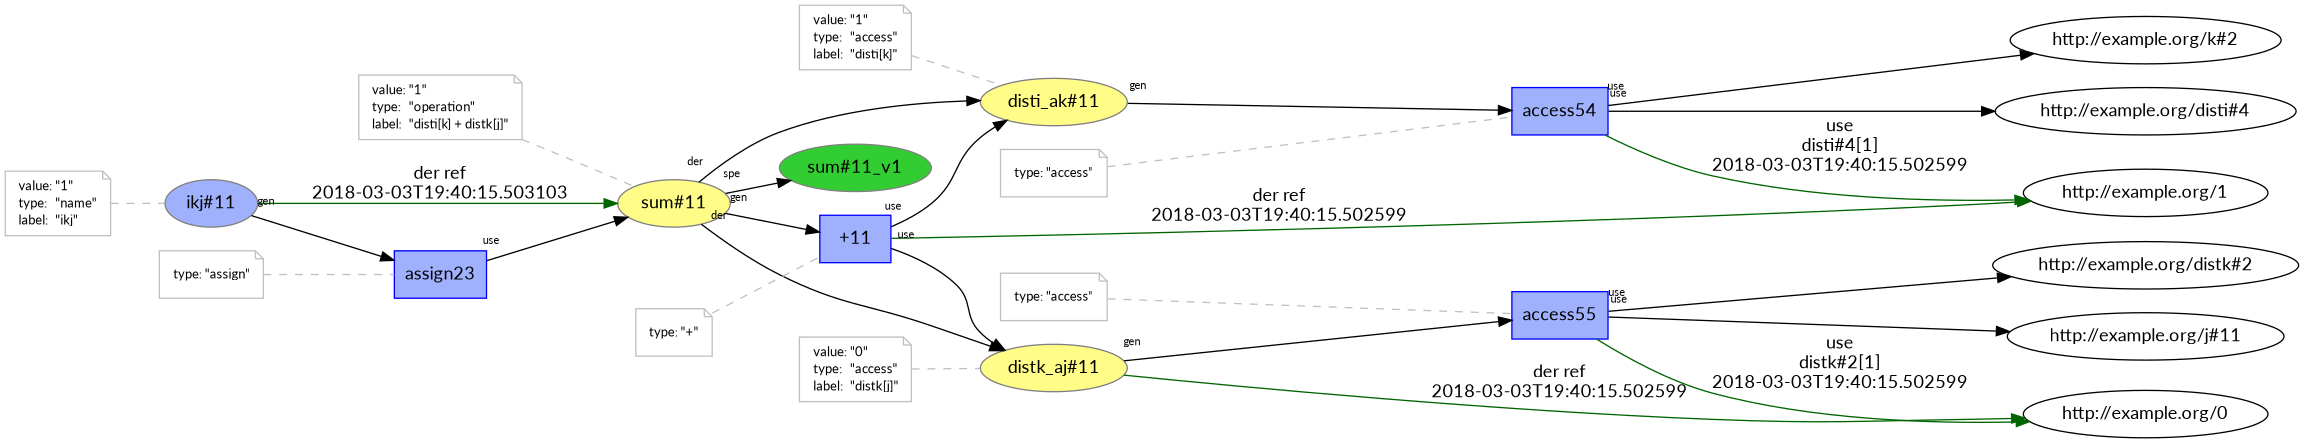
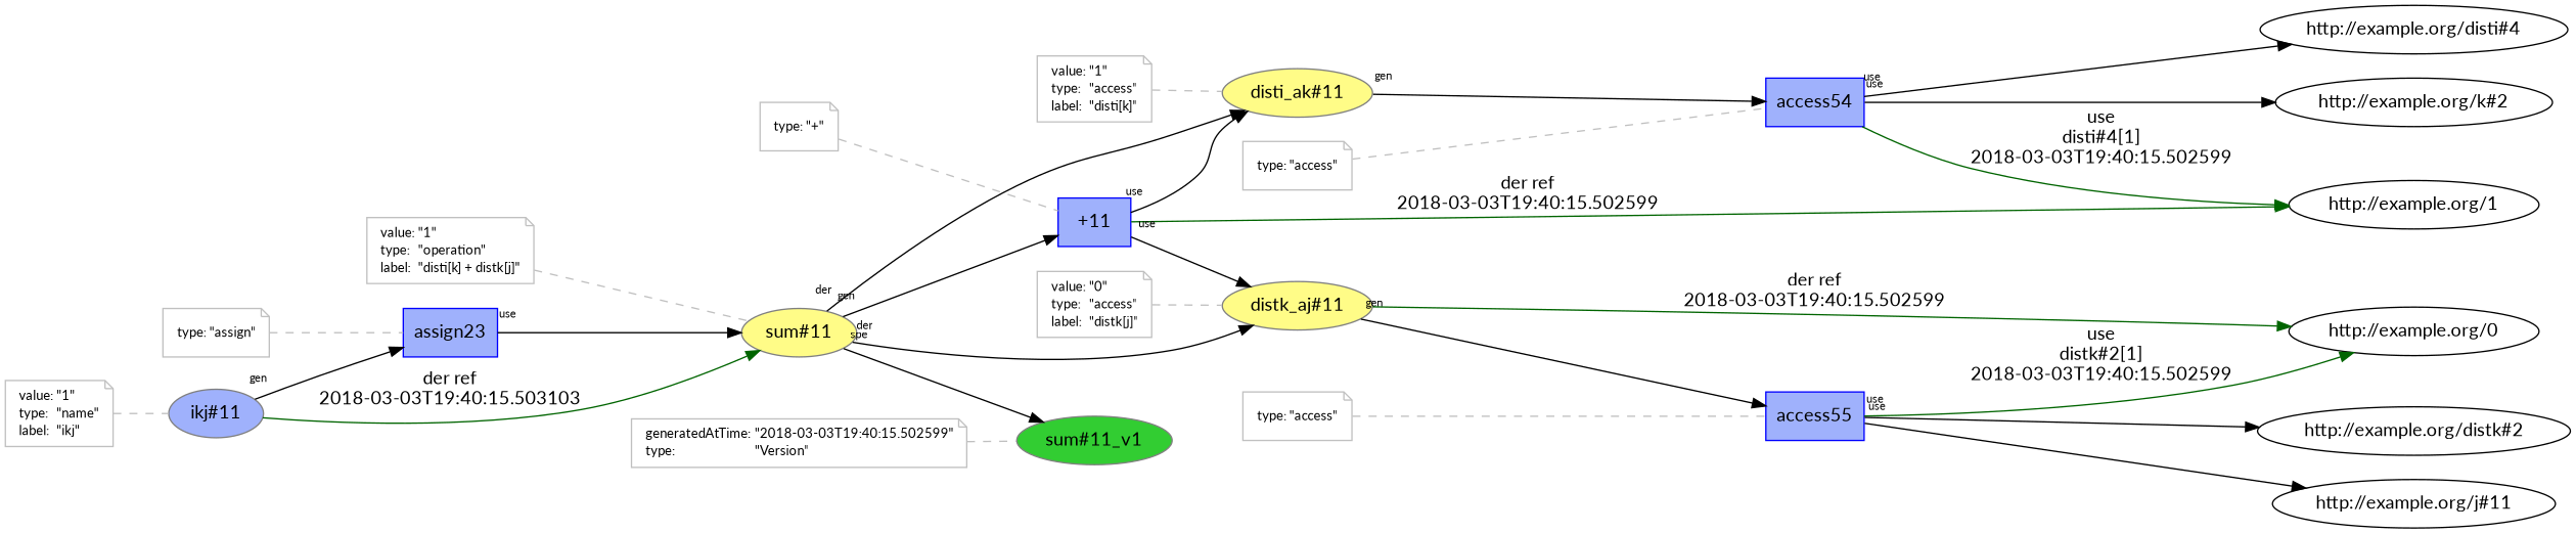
  digraph {
    fontname=Lato
    rankdir=LR
    node [color=gray fontname=Lato]
    edge [fontname=Lato labelangle=60.0 labeldistance=1.5 labelfontsize=8 rotation=20]
    n1 [color="#808080" fillcolor="#FFFC87" label="disti_ak#11" style=filled]
    n2 [color="#0000FF" fillcolor="#9FB1FC" label=access54 shape=polygon sides=4 style=filled]
    "http://example.org/1" [color=""]
    "http://example.org/disti#4" [color=""]
    "http://example.org/k#2" [color=""]
    n6 [fontcolor=black fontsize=10 label=<<TABLE cellpadding="0" border="0"> 	<TR> 	    <TD align="left">value:</TD> 	    <TD align="left">&quot;1&quot;</TD> 	</TR> 	<TR> 	    <TD align="left">type:</TD> 	    <TD align="left">&quot;access&quot;</TD> 	</TR> 	<TR> 	    <TD align="left">label:</TD> 	    <TD align="left">&quot;disti[k]&quot;</TD> 	</TR> </TABLE>> shape=note]
    n7 [fontcolor=black fontsize=10 label=<<TABLE cellpadding="0" border="0"> 	<TR> 	    <TD align="left">type:</TD> 	    <TD align="left">&quot;access&quot;</TD> 	</TR> </TABLE>> shape=note]
    n8 [color="#808080" fillcolor="#FFFC87" label="distk_aj#11" style=filled]
    n9 [color="#0000FF" fillcolor="#9FB1FC" label=access55 shape=polygon sides=4 style=filled]
    "http://example.org/0" [color=""]
    "http://example.org/distk#2" [color=""]
    "http://example.org/j#11" [color=""]
    n13 [fontcolor=black fontsize=10 label=<<TABLE cellpadding="0" border="0"> 	<TR> 	    <TD align="left">value:</TD> 	    <TD align="left">&quot;0&quot;</TD> 	</TR> 	<TR> 	    <TD align="left">type:</TD> 	    <TD align="left">&quot;access&quot;</TD> 	</TR> 	<TR> 	    <TD align="left">label:</TD> 	    <TD align="left">&quot;distk[j]&quot;</TD> 	</TR> </TABLE>> shape=note]
    n14 [fontcolor=black fontsize=10 label=<<TABLE cellpadding="0" border="0"> 	<TR> 	    <TD align="left">type:</TD> 	    <TD align="left">&quot;access&quot;</TD> 	</TR> </TABLE>> shape=note]
    n15 [color="#808080" fillcolor="#FFFC87" label="sum#11" style=filled]
    n16 [color="#808080" fillcolor="#32CD32" label="sum#11_v1" style=filled]
    n17 [color="#0000FF" fillcolor="#9FB1FC" label="+11" shape=polygon sides=4 style=filled]
    n18 [fontcolor=black fontsize=10 label=<<TABLE cellpadding="0" border="0"> 	<TR> 	    <TD align="left">value:</TD> 	    <TD align="left">&quot;1&quot;</TD> 	</TR> 	<TR> 	    <TD align="left">type:</TD> 	    <TD align="left">&quot;operation&quot;</TD> 	</TR> 	<TR> 	    <TD align="left">label:</TD> 	    <TD align="left">&quot;disti[k] + distk[j]&quot;</TD> 	</TR> </TABLE>> shape=note]
+   n19 [fontcolor=black fontsize=10 label=<<TABLE cellpadding="0" border="0"> 	<TR> 	    <TD align="left">generatedAtTime:</TD> 	    <TD align="left">&quot;2018-03-03T19:40:15.502599&quot;</TD> 	</TR> 	<TR> 	    <TD align="left">type:</TD> 	    <TD align="left">&quot;Version&quot;</TD> 	</TR> </TABLE>> shape=note]
    n20 [fontcolor=black fontsize=10 label=<<TABLE cellpadding="0" border="0"> 	<TR> 	    <TD align="left">type:</TD> 	    <TD align="left">&quot;+&quot;</TD> 	</TR> </TABLE>> shape=note]
    n21 [color="#808080" fillcolor="#9FB1FC" label="ikj#11" style=filled]
    n22 [color="#0000FF" fillcolor="#9FB1FC" label=assign23 shape=polygon sides=4 style=filled]
    n23 [fontcolor=black fontsize=10 label=<<TABLE cellpadding="0" border="0"> 	<TR> 	    <TD align="left">value:</TD> 	    <TD align="left">&quot;1&quot;</TD> 	</TR> 	<TR> 	    <TD align="left">type:</TD> 	    <TD align="left">&quot;name&quot;</TD> 	</TR> 	<TR> 	    <TD align="left">label:</TD> 	    <TD align="left">&quot;ikj&quot;</TD> 	</TR> </TABLE>> shape=note]
    n24 [fontcolor=black fontsize=10 label=<<TABLE cellpadding="0" border="0"> 	<TR> 	    <TD align="left">type:</TD> 	    <TD align="left">&quot;assign&quot;</TD> 	</TR> </TABLE>> shape=note]
    n1 -> n2 [taillabel=gen]
    n2 -> "http://example.org/1" [color=darkgreen label="use\ndisti#4[1]\n2018-03-03T19:40:15.502599"]
    n2 -> "http://example.org/disti#4" [taillabel=use]
    n2 -> "http://example.org/k#2" [taillabel=use]
    n6 -> n1 [arrowhead=none color=gray style=dashed labelangle="" labeldistance="" labelfontsize="" rotation=""]
    n7 -> n2 [arrowhead=none color=gray style=dashed labelangle="" labeldistance="" labelfontsize="" rotation=""]
    n8 -> n9 [taillabel=gen]
    n8 -> "http://example.org/0" [color=darkgreen label="der ref\n2018-03-03T19:40:15.502599"]
    n9 -> "http://example.org/0" [color=darkgreen label="use\ndistk#2[1]\n2018-03-03T19:40:15.502599"]
    n9 -> "http://example.org/distk#2" [taillabel=use]
    n9 -> "http://example.org/j#11" [taillabel=use]
    n13 -> n8 [arrowhead=none color=gray style=dashed labelangle="" labeldistance="" labelfontsize="" rotation=""]
    n14 -> n9 [arrowhead=none color=gray style=dashed labelangle="" labeldistance="" labelfontsize="" rotation=""]
    n15 -> n1 [taillabel=der]
    n15 -> n8 [taillabel=der]
    n15 -> n16 [taillabel=spe]
    n15 -> n17 [taillabel=gen]
    n17 -> n1 [taillabel=use]
    n17 -> "http://example.org/1" [color=darkgreen label="der ref\n2018-03-03T19:40:15.502599"]
    n17 -> n8 [taillabel=use]
    n18 -> n15 [arrowhead=none color=gray style=dashed labelangle="" labeldistance="" labelfontsize="" rotation=""]
+   n19 -> n16 [arrowhead=none color=gray style=dashed labelangle="" labeldistance="" labelfontsize="" rotation=""]
    n20 -> n17 [arrowhead=none color=gray style=dashed labelangle="" labeldistance="" labelfontsize="" rotation=""]
    n21 -> n15 [color=darkgreen label="der ref\n2018-03-03T19:40:15.503103"]
    n21 -> n22 [taillabel=gen]
    n22 -> n15 [taillabel=use]
    n23 -> n21 [arrowhead=none color=gray style=dashed labelangle="" labeldistance="" labelfontsize="" rotation=""]
    n24 -> n22 [arrowhead=none color=gray style=dashed labelangle="" labeldistance="" labelfontsize="" rotation=""]
  }
